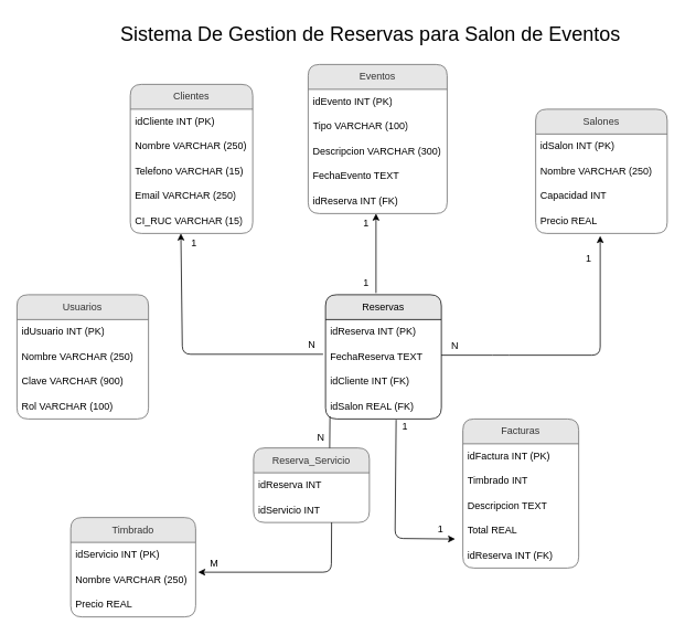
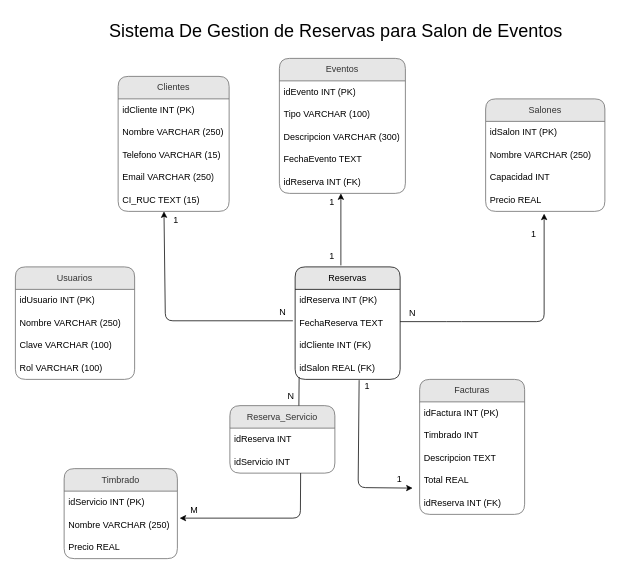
  <mxCell id="0" />
  <mxCell id="1" parent="0" />
  <mxCell id="2" value="" style="edgeStyle=none;html=1;" parent="1" edge="1"><mxGeometry relative="1" as="geometry"><mxPoint x="454" y="353" as="sourcePoint" /><mxPoint x="454" y="257" as="targetPoint" /></mxGeometry></mxCell>
  <mxCell id="3" value="" style="edgeStyle=none;html=1;exitX=1;exitY=0;exitDx=0;exitDy=0;entryX=0.5;entryY=1;entryDx=0;entryDy=0;" parent="1" edge="1"><mxGeometry relative="1" as="geometry"><mxPoint x="533" y="428" as="sourcePoint" /><mxPoint x="725" y="284" as="targetPoint" /><Array as="points"><mxPoint x="605" y="428" /><mxPoint x="725" y="428" /></Array></mxGeometry></mxCell>
  <mxCell id="4" value="" style="edgeStyle=none;html=1;exitX=0;exitY=0.5;exitDx=0;exitDy=0;entryX=0.451;entryY=0.937;entryDx=0;entryDy=0;entryPerimeter=0;" parent="1" edge="1"><mxGeometry relative="1" as="geometry"><Array as="points"><mxPoint x="220" y="426.89" /></Array><mxPoint x="390" y="426.89" as="sourcePoint" /><mxPoint x="218.14" y="281" as="targetPoint" /></mxGeometry></mxCell>
  <mxCell id="5" value="1" style="text;html=1;align=center;verticalAlign=middle;resizable=0;points=[];autosize=1;strokeColor=none;fillColor=none;" parent="1" vertex="1"><mxGeometry x="699" y="299" width="24" height="24" as="geometry" /></mxCell>
  <mxCell id="6" value="1" style="text;html=1;align=center;verticalAlign=middle;resizable=0;points=[];autosize=1;strokeColor=none;fillColor=none;" parent="1" vertex="1"><mxGeometry x="430" y="257" width="24" height="24" as="geometry" /></mxCell>
  <mxCell id="7" value="1" style="text;html=1;align=center;verticalAlign=middle;resizable=0;points=[];autosize=1;strokeColor=none;fillColor=none;" parent="1" vertex="1"><mxGeometry x="430" y="329" width="24" height="24" as="geometry" /></mxCell>
  <mxCell id="8" value="&lt;span style=&quot;text-wrap-mode: nowrap;&quot;&gt;&lt;font color=&quot;#000000&quot;&gt;N&lt;/font&gt;&lt;/span&gt;" style="text;html=1;align=center;verticalAlign=middle;resizable=0;points=[];autosize=1;strokeColor=none;fillColor=none;" parent="1" vertex="1"><mxGeometry x="537" y="405" width="24" height="24" as="geometry" /></mxCell>
  <mxCell id="9" value="1" style="text;html=1;align=center;verticalAlign=middle;resizable=0;points=[];autosize=1;strokeColor=none;fillColor=none;" parent="1" vertex="1"><mxGeometry x="222" y="281" width="24" height="24" as="geometry" /></mxCell>
  <mxCell id="10" value="N" style="text;html=1;align=center;verticalAlign=middle;resizable=0;points=[];autosize=1;strokeColor=none;fillColor=none;" parent="1" vertex="1"><mxGeometry x="364" y="403" width="24" height="24" as="geometry" /></mxCell>
  <mxCell id="11" value="N" style="text;html=1;align=center;verticalAlign=middle;resizable=0;points=[];autosize=1;strokeColor=none;fillColor=none;" parent="1" vertex="1"><mxGeometry x="375" y="516" width="24" height="24" as="geometry" /></mxCell>
  <mxCell id="12" value="M" style="text;html=1;align=center;verticalAlign=middle;resizable=0;points=[];autosize=1;strokeColor=none;fillColor=none;" parent="1" vertex="1"><mxGeometry x="246" y="667" width="24" height="24" as="geometry" /></mxCell>
  <mxCell id="13" value="" style="edgeStyle=none;html=1;exitX=0.382;exitY=1.008;exitDx=0;exitDy=0;exitPerimeter=0;" parent="1" edge="1"><mxGeometry relative="1" as="geometry"><mxPoint x="478.344" y="505.998" as="sourcePoint" /><mxPoint x="549.67" y="650" as="targetPoint" /><Array as="points"><mxPoint x="477" y="649.23" /></Array></mxGeometry></mxCell>
  <mxCell id="14" value="1" style="text;html=1;align=center;verticalAlign=middle;resizable=0;points=[];autosize=1;strokeColor=none;fillColor=none;" parent="1" vertex="1"><mxGeometry x="477" y="502" width="24" height="24" as="geometry" /></mxCell>
  <mxCell id="15" value="1" style="text;html=1;align=center;verticalAlign=middle;resizable=0;points=[];autosize=1;strokeColor=none;fillColor=none;" parent="1" vertex="1"><mxGeometry x="519" y="625" width="25" height="26" as="geometry" /></mxCell>
  <mxCell id="16" value="Clientes" style="swimlane;fontStyle=0;childLayout=stackLayout;horizontal=1;startSize=30;horizontalStack=0;resizeParent=1;resizeParentMax=0;resizeLast=0;collapsible=1;marginBottom=0;whiteSpace=wrap;html=1;rounded=1;fillColor=#E6E6E6;strokeColor=#666666;fontColor=#333333;labelBackgroundColor=none;textShadow=0;" parent="1" vertex="1"><mxGeometry x="157" y="101" width="148" height="180" as="geometry" /></mxCell>
  <mxCell id="17" value="idCliente INT (PK)" style="text;strokeColor=none;fillColor=none;align=left;verticalAlign=middle;spacingLeft=4;spacingRight=4;overflow=hidden;points=[[0,0.5],[1,0.5]];portConstraint=eastwest;rotatable=0;whiteSpace=wrap;html=1;" parent="16" vertex="1"><mxGeometry y="30" width="148" height="30" as="geometry" /></mxCell>
  <mxCell id="18" value="Nombre VARCHAR (250)" style="text;strokeColor=none;fillColor=none;align=left;verticalAlign=middle;spacingLeft=4;spacingRight=4;overflow=hidden;points=[[0,0.5],[1,0.5]];portConstraint=eastwest;rotatable=0;whiteSpace=wrap;html=1;" parent="16" vertex="1"><mxGeometry y="60" width="148" height="30" as="geometry" /></mxCell>
  <mxCell id="19" value="Telefono VARCHAR (15)" style="text;strokeColor=none;fillColor=none;align=left;verticalAlign=middle;spacingLeft=4;spacingRight=4;overflow=hidden;points=[[0,0.5],[1,0.5]];portConstraint=eastwest;rotatable=0;whiteSpace=wrap;html=1;" parent="16" vertex="1"><mxGeometry y="90" width="148" height="30" as="geometry" /></mxCell>
  <mxCell id="20" value="Email VARCHAR (250)" style="text;strokeColor=none;fillColor=none;align=left;verticalAlign=middle;spacingLeft=4;spacingRight=4;overflow=hidden;points=[[0,0.5],[1,0.5]];portConstraint=eastwest;rotatable=0;whiteSpace=wrap;html=1;" parent="16" vertex="1"><mxGeometry y="120" width="148" height="30" as="geometry" /></mxCell>
- <mxCell id="21" value="CI_RUC VARCHAR (15)" style="text;strokeColor=none;fillColor=none;align=left;verticalAlign=middle;spacingLeft=4;spacingRight=4;overflow=hidden;points=[[0,0.5],[1,0.5]];portConstraint=eastwest;rotatable=0;whiteSpace=wrap;html=1;" parent="16" vertex="1"><mxGeometry y="150" width="148" height="30" as="geometry" /></mxCell>
+ <mxCell id="21" value="CI_RUC TEXT (15)" style="text;strokeColor=none;fillColor=none;align=left;verticalAlign=middle;spacingLeft=4;spacingRight=4;overflow=hidden;points=[[0,0.5],[1,0.5]];portConstraint=eastwest;rotatable=0;whiteSpace=wrap;html=1;" parent="16" vertex="1"><mxGeometry y="150" width="148" height="30" as="geometry" /></mxCell>
  <mxCell id="22" value="Eventos" style="swimlane;fontStyle=0;childLayout=stackLayout;horizontal=1;startSize=30;horizontalStack=0;resizeParent=1;resizeParentMax=0;resizeLast=0;collapsible=1;marginBottom=0;whiteSpace=wrap;html=1;rounded=1;fillColor=#E6E6E6;strokeColor=#666666;fontColor=#333333;labelBackgroundColor=none;textShadow=0;" parent="1" vertex="1"><mxGeometry x="372" y="77" width="168" height="180" as="geometry" /></mxCell>
  <mxCell id="23" value="idEvento INT (PK)" style="text;strokeColor=none;fillColor=none;align=left;verticalAlign=middle;spacingLeft=4;spacingRight=4;overflow=hidden;points=[[0,0.5],[1,0.5]];portConstraint=eastwest;rotatable=0;whiteSpace=wrap;html=1;" parent="22" vertex="1"><mxGeometry y="30" width="168" height="30" as="geometry" /></mxCell>
  <mxCell id="24" value="Tipo VARCHAR (100)" style="text;strokeColor=none;fillColor=none;align=left;verticalAlign=middle;spacingLeft=4;spacingRight=4;overflow=hidden;points=[[0,0.5],[1,0.5]];portConstraint=eastwest;rotatable=0;whiteSpace=wrap;html=1;" parent="22" vertex="1"><mxGeometry y="60" width="168" height="30" as="geometry" /></mxCell>
  <mxCell id="25" value="Descripcion VARCHAR (300)" style="text;strokeColor=none;fillColor=none;align=left;verticalAlign=middle;spacingLeft=4;spacingRight=4;overflow=hidden;points=[[0,0.5],[1,0.5]];portConstraint=eastwest;rotatable=0;whiteSpace=wrap;html=1;" parent="22" vertex="1"><mxGeometry y="90" width="168" height="30" as="geometry" /></mxCell>
  <mxCell id="26" value="FechaEvento TEXT" style="text;strokeColor=none;fillColor=none;align=left;verticalAlign=middle;spacingLeft=4;spacingRight=4;overflow=hidden;points=[[0,0.5],[1,0.5]];portConstraint=eastwest;rotatable=0;whiteSpace=wrap;html=1;" parent="22" vertex="1"><mxGeometry y="120" width="168" height="30" as="geometry" /></mxCell>
  <mxCell id="27" value="idReserva INT (FK)" style="text;strokeColor=none;fillColor=none;align=left;verticalAlign=middle;spacingLeft=4;spacingRight=4;overflow=hidden;points=[[0,0.5],[1,0.5]];portConstraint=eastwest;rotatable=0;whiteSpace=wrap;html=1;" parent="22" vertex="1"><mxGeometry y="150" width="168" height="30" as="geometry" /></mxCell>
  <mxCell id="28" value="Salones" style="swimlane;fontStyle=0;childLayout=stackLayout;horizontal=1;startSize=30;horizontalStack=0;resizeParent=1;resizeParentMax=0;resizeLast=0;collapsible=1;marginBottom=0;whiteSpace=wrap;html=1;rounded=1;fillColor=#E6E6E6;strokeColor=#666666;fontColor=#333333;labelBackgroundColor=none;textShadow=0;" parent="1" vertex="1"><mxGeometry x="647" y="131" width="159" height="150" as="geometry" /></mxCell>
  <mxCell id="29" value="idSalon INT (PK)" style="text;strokeColor=none;fillColor=none;align=left;verticalAlign=middle;spacingLeft=4;spacingRight=4;overflow=hidden;points=[[0,0.5],[1,0.5]];portConstraint=eastwest;rotatable=0;whiteSpace=wrap;html=1;" parent="28" vertex="1"><mxGeometry y="30" width="159" height="30" as="geometry" /></mxCell>
  <mxCell id="30" value="Nombre VARCHAR (250)" style="text;strokeColor=none;fillColor=none;align=left;verticalAlign=middle;spacingLeft=4;spacingRight=4;overflow=hidden;points=[[0,0.5],[1,0.5]];portConstraint=eastwest;rotatable=0;whiteSpace=wrap;html=1;" parent="28" vertex="1"><mxGeometry y="60" width="159" height="30" as="geometry" /></mxCell>
  <mxCell id="31" value="Capacidad INT" style="text;strokeColor=none;fillColor=none;align=left;verticalAlign=middle;spacingLeft=4;spacingRight=4;overflow=hidden;points=[[0,0.5],[1,0.5]];portConstraint=eastwest;rotatable=0;whiteSpace=wrap;html=1;" parent="28" vertex="1"><mxGeometry y="90" width="159" height="30" as="geometry" /></mxCell>
  <mxCell id="32" value="Precio REAL" style="text;strokeColor=none;fillColor=none;align=left;verticalAlign=middle;spacingLeft=4;spacingRight=4;overflow=hidden;points=[[0,0.5],[1,0.5]];portConstraint=eastwest;rotatable=0;whiteSpace=wrap;html=1;" parent="28" vertex="1"><mxGeometry y="120" width="159" height="30" as="geometry" /></mxCell>
  <mxCell id="33" value="Timbrado" style="swimlane;fontStyle=0;childLayout=stackLayout;horizontal=1;startSize=30;horizontalStack=0;resizeParent=1;resizeParentMax=0;resizeLast=0;collapsible=1;marginBottom=0;whiteSpace=wrap;html=1;rounded=1;fillColor=#E6E6E6;strokeColor=#666666;fontColor=#333333;labelBackgroundColor=none;textShadow=0;" parent="1" vertex="1"><mxGeometry x="85" y="624" width="151" height="120" as="geometry" /></mxCell>
  <mxCell id="34" value="idServicio INT (PK)" style="text;strokeColor=none;fillColor=none;align=left;verticalAlign=middle;spacingLeft=4;spacingRight=4;overflow=hidden;points=[[0,0.5],[1,0.5]];portConstraint=eastwest;rotatable=0;whiteSpace=wrap;html=1;" parent="33" vertex="1"><mxGeometry y="30" width="151" height="30" as="geometry" /></mxCell>
  <mxCell id="35" value="Nombre VARCHAR (250)" style="text;strokeColor=none;fillColor=none;align=left;verticalAlign=middle;spacingLeft=4;spacingRight=4;overflow=hidden;points=[[0,0.5],[1,0.5]];portConstraint=eastwest;rotatable=0;whiteSpace=wrap;html=1;" parent="33" vertex="1"><mxGeometry y="60" width="151" height="30" as="geometry" /></mxCell>
  <mxCell id="36" value="Precio REAL" style="text;strokeColor=none;fillColor=none;align=left;verticalAlign=middle;spacingLeft=4;spacingRight=4;overflow=hidden;points=[[0,0.5],[1,0.5]];portConstraint=eastwest;rotatable=0;whiteSpace=wrap;html=1;" parent="33" vertex="1"><mxGeometry y="90" width="151" height="30" as="geometry" /></mxCell>
  <mxCell id="37" value="Facturas" style="swimlane;fontStyle=0;childLayout=stackLayout;horizontal=1;startSize=30;horizontalStack=0;resizeParent=1;resizeParentMax=0;resizeLast=0;collapsible=1;marginBottom=0;whiteSpace=wrap;html=1;rounded=1;fillColor=#E6E6E6;strokeColor=#666666;fontColor=#333333;labelBackgroundColor=none;textShadow=0;" parent="1" vertex="1"><mxGeometry x="559" y="505" width="140" height="180" as="geometry" /></mxCell>
  <mxCell id="38" value="idFactura INT (PK)" style="text;strokeColor=none;fillColor=none;align=left;verticalAlign=middle;spacingLeft=4;spacingRight=4;overflow=hidden;points=[[0,0.5],[1,0.5]];portConstraint=eastwest;rotatable=0;whiteSpace=wrap;html=1;" parent="37" vertex="1"><mxGeometry y="30" width="140" height="30" as="geometry" /></mxCell>
  <mxCell id="39" value="Timbrado INT" style="text;strokeColor=none;fillColor=none;align=left;verticalAlign=middle;spacingLeft=4;spacingRight=4;overflow=hidden;points=[[0,0.5],[1,0.5]];portConstraint=eastwest;rotatable=0;whiteSpace=wrap;html=1;" parent="37" vertex="1"><mxGeometry y="60" width="140" height="30" as="geometry" /></mxCell>
  <mxCell id="40" value="Descripcion TEXT" style="text;strokeColor=none;fillColor=none;align=left;verticalAlign=middle;spacingLeft=4;spacingRight=4;overflow=hidden;points=[[0,0.5],[1,0.5]];portConstraint=eastwest;rotatable=0;whiteSpace=wrap;html=1;" parent="37" vertex="1"><mxGeometry y="90" width="140" height="30" as="geometry" /></mxCell>
  <mxCell id="41" value="Total REAL" style="text;strokeColor=none;fillColor=none;align=left;verticalAlign=middle;spacingLeft=4;spacingRight=4;overflow=hidden;points=[[0,0.5],[1,0.5]];portConstraint=eastwest;rotatable=0;whiteSpace=wrap;html=1;" parent="37" vertex="1"><mxGeometry y="120" width="140" height="30" as="geometry" /></mxCell>
  <mxCell id="42" value="idReserva INT (FK)" style="text;strokeColor=none;fillColor=none;align=left;verticalAlign=middle;spacingLeft=4;spacingRight=4;overflow=hidden;points=[[0,0.5],[1,0.5]];portConstraint=eastwest;rotatable=0;whiteSpace=wrap;html=1;" parent="37" vertex="1"><mxGeometry y="150" width="140" height="30" as="geometry" /></mxCell>
  <mxCell id="43" value="Reservas" style="swimlane;fontStyle=0;childLayout=stackLayout;horizontal=1;startSize=30;horizontalStack=0;resizeParent=1;resizeParentMax=0;resizeLast=0;collapsible=1;marginBottom=0;whiteSpace=wrap;html=1;rounded=1;swimlaneLine=1;gradientColor=none;fillColor=#E6E6E6;" parent="1" vertex="1"><mxGeometry x="393" y="355" width="140" height="150" as="geometry" /></mxCell>
  <mxCell id="44" value="idReserva INT (PK)" style="text;strokeColor=none;fillColor=none;align=left;verticalAlign=middle;spacingLeft=4;spacingRight=4;overflow=hidden;points=[[0,0.5],[1,0.5]];portConstraint=eastwest;rotatable=0;whiteSpace=wrap;html=1;" parent="43" vertex="1"><mxGeometry y="30" width="140" height="30" as="geometry" /></mxCell>
  <mxCell id="45" value="FechaReserva TEXT" style="text;strokeColor=none;fillColor=none;align=left;verticalAlign=middle;spacingLeft=4;spacingRight=4;overflow=hidden;points=[[0,0.5],[1,0.5]];portConstraint=eastwest;rotatable=0;whiteSpace=wrap;html=1;" parent="43" vertex="1"><mxGeometry y="60" width="140" height="30" as="geometry" /></mxCell>
  <mxCell id="46" value="idCliente INT (FK)" style="text;strokeColor=none;fillColor=none;align=left;verticalAlign=middle;spacingLeft=4;spacingRight=4;overflow=hidden;points=[[0,0.5],[1,0.5]];portConstraint=eastwest;rotatable=0;whiteSpace=wrap;html=1;" parent="43" vertex="1"><mxGeometry y="90" width="140" height="30" as="geometry" /></mxCell>
  <mxCell id="47" value="idSalon REAL (FK)" style="text;strokeColor=none;fillColor=none;align=left;verticalAlign=middle;spacingLeft=4;spacingRight=4;overflow=hidden;points=[[0,0.5],[1,0.5]];portConstraint=eastwest;rotatable=0;whiteSpace=wrap;html=1;" parent="43" vertex="1"><mxGeometry y="120" width="140" height="30" as="geometry" /></mxCell>
  <mxCell id="48" value="Reserva_Servicio" style="swimlane;fontStyle=0;childLayout=stackLayout;horizontal=1;startSize=30;horizontalStack=0;resizeParent=1;resizeParentMax=0;resizeLast=0;collapsible=1;marginBottom=0;whiteSpace=wrap;html=1;rounded=1;fillColor=#E6E6E6;strokeColor=#666666;fontColor=#333333;labelBackgroundColor=none;textShadow=0;" parent="1" vertex="1"><mxGeometry x="306" y="540" width="140" height="90" as="geometry" /></mxCell>
  <mxCell id="49" value="idReserva INT" style="text;strokeColor=none;fillColor=none;align=left;verticalAlign=middle;spacingLeft=4;spacingRight=4;overflow=hidden;points=[[0,0.5],[1,0.5]];portConstraint=eastwest;rotatable=0;whiteSpace=wrap;html=1;" parent="48" vertex="1"><mxGeometry y="30" width="140" height="30" as="geometry" /></mxCell>
  <mxCell id="50" value="idServicio INT" style="text;strokeColor=none;fillColor=none;align=left;verticalAlign=middle;spacingLeft=4;spacingRight=4;overflow=hidden;points=[[0,0.5],[1,0.5]];portConstraint=eastwest;rotatable=0;whiteSpace=wrap;html=1;" parent="48" vertex="1"><mxGeometry y="60" width="140" height="30" as="geometry" /></mxCell>
  <mxCell id="51" value="" style="edgeStyle=none;html=1;exitX=0.382;exitY=1.008;exitDx=0;exitDy=0;exitPerimeter=0;strokeColor=default;endArrow=none;endFill=0;" parent="1" edge="1"><mxGeometry relative="1" as="geometry"><mxPoint x="398.344" y="501.998" as="sourcePoint" /><mxPoint x="398" y="540" as="targetPoint" /><Array as="points" /></mxGeometry></mxCell>
  <mxCell id="52" value="" style="edgeStyle=none;html=1;exitX=0.382;exitY=1.008;exitDx=0;exitDy=0;exitPerimeter=0;" parent="1" edge="1"><mxGeometry relative="1" as="geometry"><mxPoint x="400.344" y="629.998" as="sourcePoint" /><mxPoint x="239" y="690" as="targetPoint" /><Array as="points"><mxPoint x="400" y="690" /></Array></mxGeometry></mxCell>
  <mxCell id="53" value="&lt;font style=&quot;font-size: 24px;&quot;&gt;Sistema De Gestion de Reservas para Salon de Eventos&lt;/font&gt;" style="text;html=1;align=center;verticalAlign=middle;resizable=0;points=[];autosize=1;strokeColor=none;fillColor=none;" parent="1" vertex="1"><mxGeometry x="136" y="20" width="622" height="41" as="geometry" /></mxCell>
  <mxCell id="54" value="Usuarios" style="swimlane;fontStyle=0;childLayout=stackLayout;horizontal=1;startSize=30;horizontalStack=0;resizeParent=1;resizeParentMax=0;resizeLast=0;collapsible=1;marginBottom=0;whiteSpace=wrap;html=1;rounded=1;fillColor=#E6E6E6;strokeColor=#666666;fontColor=#333333;labelBackgroundColor=none;textShadow=0;" vertex="1" parent="1"><mxGeometry x="20" y="355" width="159" height="150" as="geometry" /></mxCell>
  <mxCell id="55" value="idUsuario INT (PK)" style="text;strokeColor=none;fillColor=none;align=left;verticalAlign=middle;spacingLeft=4;spacingRight=4;overflow=hidden;points=[[0,0.5],[1,0.5]];portConstraint=eastwest;rotatable=0;whiteSpace=wrap;html=1;" vertex="1" parent="54"><mxGeometry y="30" width="159" height="30" as="geometry" /></mxCell>
  <mxCell id="56" value="Nombre VARCHAR (250)" style="text;strokeColor=none;fillColor=none;align=left;verticalAlign=middle;spacingLeft=4;spacingRight=4;overflow=hidden;points=[[0,0.5],[1,0.5]];portConstraint=eastwest;rotatable=0;whiteSpace=wrap;html=1;" vertex="1" parent="54"><mxGeometry y="60" width="159" height="30" as="geometry" /></mxCell>
- <mxCell id="57" value="Clave VARCHAR (900)" style="text;strokeColor=none;fillColor=none;align=left;verticalAlign=middle;spacingLeft=4;spacingRight=4;overflow=hidden;points=[[0,0.5],[1,0.5]];portConstraint=eastwest;rotatable=0;whiteSpace=wrap;html=1;" vertex="1" parent="54"><mxGeometry y="90" width="159" height="30" as="geometry" /></mxCell>
+ <mxCell id="57" value="Clave VARCHAR (100)" style="text;strokeColor=none;fillColor=none;align=left;verticalAlign=middle;spacingLeft=4;spacingRight=4;overflow=hidden;points=[[0,0.5],[1,0.5]];portConstraint=eastwest;rotatable=0;whiteSpace=wrap;html=1;" vertex="1" parent="54"><mxGeometry y="90" width="159" height="30" as="geometry" /></mxCell>
  <mxCell id="58" value="Rol VARCHAR (100)" style="text;strokeColor=none;fillColor=none;align=left;verticalAlign=middle;spacingLeft=4;spacingRight=4;overflow=hidden;points=[[0,0.5],[1,0.5]];portConstraint=eastwest;rotatable=0;whiteSpace=wrap;html=1;" vertex="1" parent="54"><mxGeometry y="120" width="159" height="30" as="geometry" /></mxCell>
